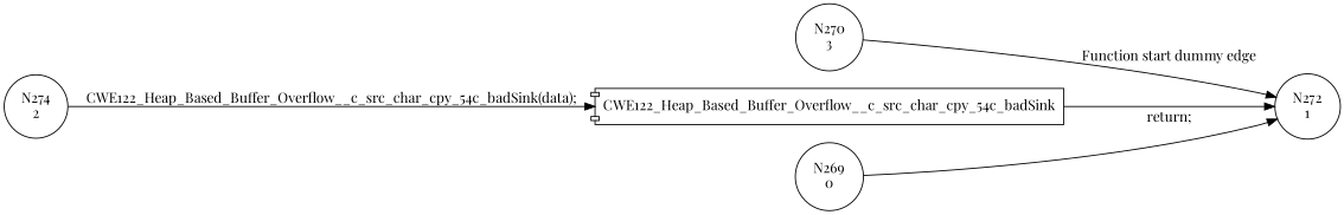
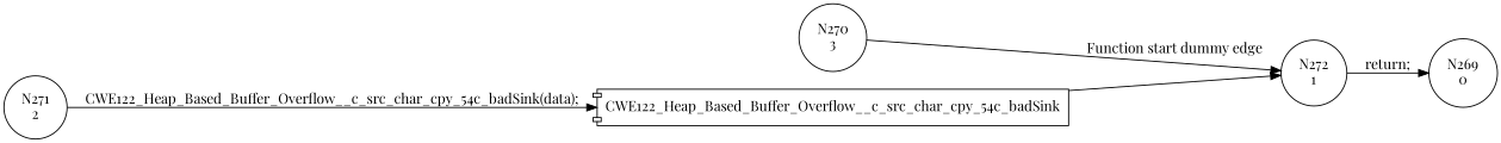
  digraph {
    fontname="Playfair Display"
    rankdir=LR
    node [fontname="Playfair Display" shape=circle]
    edge [fontname="Playfair Display"]
    n1 [label="N270\n3"]
    n2 [label="N272\n1"]
-   n3 [label="N274\n2"]
+   n3 [label="N271\n2"]
    n4 [label=CWE122_Heap_Based_Buffer_Overflow__c_src_char_cpy_54c_badSink shape=component]
    n5 [label="N269\n0"]
    n1 -> n2 [label="Function start dummy edge"]
-   n5 -> n2 [label="return;"]
+   n2 -> n5 [label="return;"]
    n3 -> n4 [label="CWE122_Heap_Based_Buffer_Overflow__c_src_char_cpy_54c_badSink(data);"]
    n4 -> n2
  }
